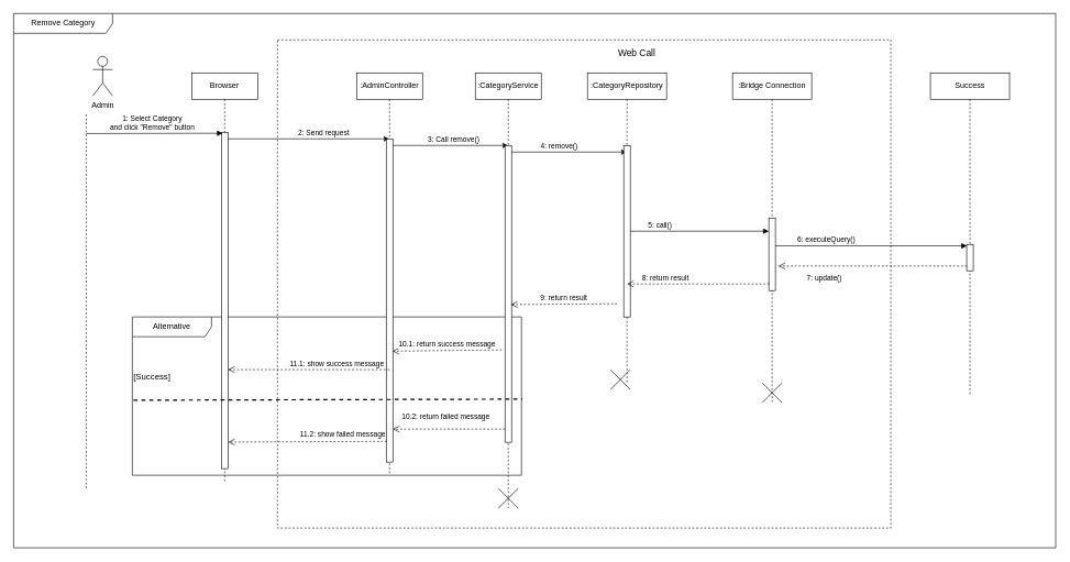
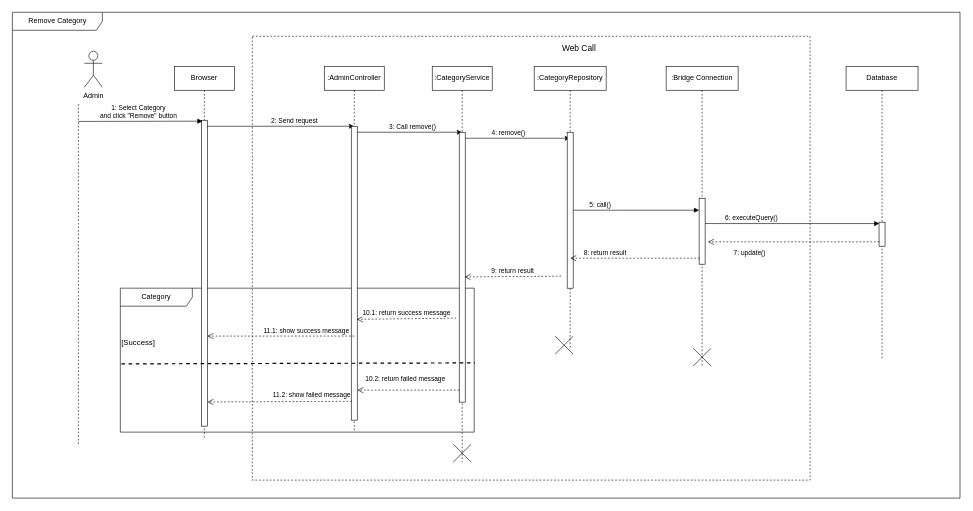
  <mxCell id="0" />
  <mxCell id="1" parent="0" />
  <mxCell id="2" value="Remove Category" style="shape=umlFrame;html=1;width=150" parent="1" vertex="1"><mxGeometry x="20" y="20" width="1580" height="810" as="geometry" /></mxCell>
  <mxCell id="3" value="" style="rounded=0;whiteSpace=wrap;html=1;shadow=0;glass=0;sketch=0;strokeWidth=1;gradientColor=none;fillColor=none;dashed=1;" parent="1" vertex="1"><mxGeometry x="420" y="60" width="930" height="740" as="geometry" /></mxCell>
- <mxCell id="4" value="Alternative" style="shape=umlFrame;whiteSpace=wrap;html=1;width=120" parent="1" vertex="1"><mxGeometry x="200" y="480" width="590" height="240" as="geometry" /></mxCell>
+ <mxCell id="4" value="Category" style="shape=umlFrame;whiteSpace=wrap;html=1;width=120" parent="1" vertex="1"><mxGeometry x="200" y="480" width="590" height="240" as="geometry" /></mxCell>
  <mxCell id="5" value="" style="rounded=0;orthogonalLoop=1;jettySize=auto;html=1;" parent="1" source="7" target="12" edge="1"><mxGeometry relative="1" as="geometry"><Array as="points"><mxPoint x="490" y="210" /></Array></mxGeometry></mxCell>
  <mxCell id="6" value="2: Send request" style="edgeLabel;html=1;align=center;verticalAlign=middle;resizable=0;points=[];" parent="5" vertex="1" connectable="0"><mxGeometry x="0.185" y="1" relative="1" as="geometry"><mxPoint x="2" y="-9" as="offset" /></mxGeometry></mxCell>
  <mxCell id="7" value="Browser" style="shape=umlLifeline;perimeter=lifelinePerimeter;whiteSpace=wrap;html=1;container=1;collapsible=0;recursiveResize=0;outlineConnect=0;" parent="1" vertex="1"><mxGeometry x="290" y="110" width="100" height="620" as="geometry" /></mxCell>
  <mxCell id="8" value="" style="html=1;points=[];perimeter=orthogonalPerimeter;" parent="7" vertex="1"><mxGeometry x="45" y="90" width="10" height="510" as="geometry" /></mxCell>
  <mxCell id="9" value="1: Select Category&lt;br&gt;and click &quot;Remove&quot; button" style="verticalAlign=bottom;endArrow=block;entryX=0.2;entryY=0.003;entryDx=0;entryDy=0;entryPerimeter=0;align=center;html=1;labelPosition=center;verticalLabelPosition=top;width=50;jumpStyle=sharp;" parent="1" target="8" edge="1"><mxGeometry x="-0.034" width="80" relative="1" as="geometry"><mxPoint x="130" y="202" as="sourcePoint" /><mxPoint x="430" y="222" as="targetPoint" /><mxPoint as="offset" /></mxGeometry></mxCell>
  <mxCell id="10" value="" style="edgeStyle=none;rounded=0;orthogonalLoop=1;jettySize=auto;html=1;" parent="1" source="12" target="16" edge="1"><mxGeometry relative="1" as="geometry"><Array as="points"><mxPoint x="680" y="220" /></Array></mxGeometry></mxCell>
  <mxCell id="11" value="3: Call remove()" style="edgeLabel;html=1;align=center;verticalAlign=middle;resizable=0;points=[];" parent="10" vertex="1" connectable="0"><mxGeometry x="-0.267" y="1" relative="1" as="geometry"><mxPoint x="31.26" y="-9" as="offset" /></mxGeometry></mxCell>
  <mxCell id="12" value=":AdminController" style="shape=umlLifeline;perimeter=lifelinePerimeter;whiteSpace=wrap;html=1;container=1;collapsible=0;recursiveResize=0;outlineConnect=0;" parent="1" vertex="1"><mxGeometry x="540" y="110" width="100" height="610" as="geometry" /></mxCell>
  <mxCell id="13" value="" style="html=1;points=[];perimeter=orthogonalPerimeter;" parent="12" vertex="1"><mxGeometry x="45" y="100" width="10" height="490" as="geometry" /></mxCell>
  <mxCell id="14" value="" style="edgeStyle=none;rounded=0;orthogonalLoop=1;jettySize=auto;html=1;" parent="1" source="16" target="19" edge="1"><mxGeometry relative="1" as="geometry"><Array as="points"><mxPoint x="870" y="230" /></Array></mxGeometry></mxCell>
  <mxCell id="15" value="4: remove()" style="edgeLabel;html=1;align=center;verticalAlign=middle;resizable=0;points=[];" parent="14" vertex="1" connectable="0"><mxGeometry x="-0.147" y="1" relative="1" as="geometry"><mxPoint y="-9" as="offset" /></mxGeometry></mxCell>
  <mxCell id="16" value=":CategoryService" style="shape=umlLifeline;perimeter=lifelinePerimeter;whiteSpace=wrap;html=1;container=1;collapsible=0;recursiveResize=0;outlineConnect=0;" parent="1" vertex="1"><mxGeometry x="720" y="110" width="100" height="660" as="geometry" /></mxCell>
  <mxCell id="17" value="" style="html=1;points=[];perimeter=orthogonalPerimeter;" parent="16" vertex="1"><mxGeometry x="45" y="110" width="10" height="450" as="geometry" /></mxCell>
  <mxCell id="18" value="" style="shape=umlDestroy;whiteSpace=wrap;html=1;strokeWidth=1;rounded=0;shadow=0;glass=0;sketch=0;fillColor=#ffffff;gradientColor=none;" parent="16" vertex="1"><mxGeometry x="35" y="630" width="30" height="30" as="geometry" /></mxCell>
  <mxCell id="19" value=":CategoryRepository" style="shape=umlLifeline;perimeter=lifelinePerimeter;whiteSpace=wrap;html=1;container=1;collapsible=0;recursiveResize=0;outlineConnect=0;" parent="1" vertex="1"><mxGeometry x="890" y="110" width="120" height="470" as="geometry" /></mxCell>
  <mxCell id="20" value="" style="html=1;points=[];perimeter=orthogonalPerimeter;" parent="19" vertex="1"><mxGeometry x="55" y="110" width="10" height="260" as="geometry" /></mxCell>
  <mxCell id="21" value=":Bridge Connection" style="shape=umlLifeline;perimeter=lifelinePerimeter;whiteSpace=wrap;html=1;container=1;collapsible=0;recursiveResize=0;outlineConnect=0;" parent="1" vertex="1"><mxGeometry x="1110" y="110" width="120" height="500" as="geometry" /></mxCell>
  <mxCell id="22" value="" style="html=1;points=[];perimeter=orthogonalPerimeter;" parent="21" vertex="1"><mxGeometry x="55" y="220" width="10" height="110" as="geometry" /></mxCell>
  <mxCell id="23" value="" style="shape=umlDestroy;whiteSpace=wrap;html=1;strokeWidth=1;rounded=0;shadow=0;glass=0;sketch=0;fillColor=#ffffff;gradientColor=none;" parent="21" vertex="1"><mxGeometry x="45" y="470" width="30" height="30" as="geometry" /></mxCell>
  <mxCell id="24" value="5: call()" style="html=1;verticalAlign=bottom;endArrow=block;" parent="1" source="20" target="22" edge="1"><mxGeometry x="-0.575" width="80" relative="1" as="geometry"><mxPoint x="1010" y="370" as="sourcePoint" /><mxPoint x="1090" y="370" as="targetPoint" /><Array as="points"><mxPoint x="1020" y="350" /></Array><mxPoint as="offset" /></mxGeometry></mxCell>
- <mxCell id="25" value="Success" style="shape=umlLifeline;perimeter=lifelinePerimeter;whiteSpace=wrap;html=1;container=1;collapsible=0;recursiveResize=0;outlineConnect=0;" parent="1" vertex="1"><mxGeometry x="1410" y="110" width="120" height="490" as="geometry" /></mxCell>
+ <mxCell id="25" value="Database" style="shape=umlLifeline;perimeter=lifelinePerimeter;whiteSpace=wrap;html=1;container=1;collapsible=0;recursiveResize=0;outlineConnect=0;" parent="1" vertex="1"><mxGeometry x="1410" y="110" width="120" height="490" as="geometry" /></mxCell>
  <mxCell id="26" value="" style="html=1;points=[];perimeter=orthogonalPerimeter;" parent="25" vertex="1"><mxGeometry x="55" y="260" width="10" height="40" as="geometry" /></mxCell>
  <mxCell id="27" value="6: executeQuery()" style="html=1;verticalAlign=bottom;endArrow=block;entryX=0.047;entryY=0.055;entryDx=0;entryDy=0;entryPerimeter=0;" parent="1" source="22" target="26" edge="1"><mxGeometry x="-0.477" width="80" relative="1" as="geometry"><mxPoint x="1280" y="320" as="sourcePoint" /><mxPoint x="1360" y="320" as="targetPoint" /><mxPoint x="1" as="offset" /></mxGeometry></mxCell>
  <mxCell id="28" value="7: update()" style="html=1;verticalAlign=bottom;endArrow=open;dashed=1;endSize=8;entryX=1.459;entryY=0.661;entryDx=0;entryDy=0;entryPerimeter=0;exitX=0.047;exitY=0.818;exitDx=0;exitDy=0;exitPerimeter=0;" parent="1" source="26" target="22" edge="1"><mxGeometry x="0.51" y="27" relative="1" as="geometry"><mxPoint x="1540" y="416" as="sourcePoint" /><mxPoint x="1300" y="320" as="targetPoint" /><mxPoint as="offset" /></mxGeometry></mxCell>
  <mxCell id="29" value="8: return result" style="html=1;verticalAlign=bottom;endArrow=open;dashed=1;endSize=8;exitX=0.1;exitY=0.909;exitDx=0;exitDy=0;exitPerimeter=0;" parent="1" source="22" edge="1"><mxGeometry x="0.463" relative="1" as="geometry"><mxPoint x="1200" y="390" as="sourcePoint" /><mxPoint x="950" y="430" as="targetPoint" /><Array as="points" /><mxPoint as="offset" /></mxGeometry></mxCell>
  <mxCell id="30" value="9: return result" style="html=1;verticalAlign=bottom;endArrow=open;dashed=1;endSize=8;entryX=0.9;entryY=0.536;entryDx=0;entryDy=0;entryPerimeter=0;" parent="1" target="17" edge="1"><mxGeometry relative="1" as="geometry"><mxPoint x="935" y="460" as="sourcePoint" /><mxPoint x="780" y="463" as="targetPoint" /></mxGeometry></mxCell>
  <mxCell id="31" value="" style="endArrow=none;dashed=1;html=1;entryX=1.002;entryY=0.519;entryDx=0;entryDy=0;entryPerimeter=0;strokeWidth=2;exitX=0.003;exitY=0.526;exitDx=0;exitDy=0;exitPerimeter=0;" parent="1" source="4" edge="1"><mxGeometry width="50" height="50" relative="1" as="geometry"><mxPoint x="258" y="605" as="sourcePoint" /><mxPoint x="791.3" y="604.56" as="targetPoint" /></mxGeometry></mxCell>
  <mxCell id="32" value="10.1: return success message" style="html=1;verticalAlign=bottom;endArrow=open;dashed=1;endSize=8;strokeWidth=1;exitX=0.954;exitY=0.208;exitDx=0;exitDy=0;exitPerimeter=0;entryX=0.929;entryY=0.657;entryDx=0;entryDy=0;entryPerimeter=0;" parent="1" target="13" edge="1"><mxGeometry relative="1" as="geometry"><mxPoint x="760.1" y="529.92" as="sourcePoint" /><mxPoint x="530" y="600" as="targetPoint" /><Array as="points" /></mxGeometry></mxCell>
  <mxCell id="33" value="10.2: return failed message" style="html=1;verticalAlign=bottom;endArrow=open;dashed=1;endSize=8;strokeWidth=1;" parent="1" source="17" target="13" edge="1"><mxGeometry x="0.056" y="-10" relative="1" as="geometry"><mxPoint x="770.1" y="539.92" as="sourcePoint" /><mxPoint x="594.29" y="541.93" as="targetPoint" /><Array as="points"><mxPoint x="660" y="650" /></Array><mxPoint as="offset" /></mxGeometry></mxCell>
  <mxCell id="34" value="11.1: show success message" style="html=1;verticalAlign=bottom;endArrow=open;dashed=1;endSize=8;strokeWidth=1;exitX=0.5;exitY=0.714;exitDx=0;exitDy=0;exitPerimeter=0;" parent="1" source="13" target="8" edge="1"><mxGeometry x="-0.347" relative="1" as="geometry"><mxPoint x="490" y="540" as="sourcePoint" /><mxPoint x="410" y="540" as="targetPoint" /><mxPoint as="offset" /></mxGeometry></mxCell>
  <mxCell id="35" value="11.2: show failed message" style="html=1;verticalAlign=bottom;endArrow=open;dashed=1;endSize=8;strokeWidth=1;exitX=0.106;exitY=0.936;exitDx=0;exitDy=0;exitPerimeter=0;entryX=1.033;entryY=0.921;entryDx=0;entryDy=0;entryPerimeter=0;" parent="1" source="13" target="8" edge="1"><mxGeometry x="-0.444" y="-2" relative="1" as="geometry"><mxPoint x="490" y="540" as="sourcePoint" /><mxPoint x="348" y="666" as="targetPoint" /><mxPoint as="offset" /></mxGeometry></mxCell>
  <mxCell id="36" value="" style="shape=umlDestroy;whiteSpace=wrap;html=1;strokeWidth=1;rounded=0;shadow=0;glass=0;sketch=0;fillColor=#ffffff;gradientColor=none;" parent="1" vertex="1"><mxGeometry x="925" y="560" width="30" height="30" as="geometry" /></mxCell>
  <mxCell id="37" value="&lt;font style=&quot;font-size: 14px&quot;&gt;Web Call&lt;/font&gt;" style="text;html=1;strokeColor=none;fillColor=none;align=center;verticalAlign=middle;whiteSpace=wrap;rounded=0;shadow=0;glass=0;dashed=1;sketch=0;" parent="1" vertex="1"><mxGeometry x="925" y="70" width="80" height="20" as="geometry" /></mxCell>
  <mxCell id="38" value="&lt;font style=&quot;font-size: 13px&quot;&gt;[&lt;font style=&quot;font-size: 13px&quot;&gt;Success&lt;/font&gt;]&lt;/font&gt;" style="text;html=1;strokeColor=none;fillColor=none;align=center;verticalAlign=middle;whiteSpace=wrap;rounded=0;shadow=0;glass=0;dashed=1;sketch=0;" parent="1" vertex="1"><mxGeometry x="210" y="560" width="40" height="20" as="geometry" /></mxCell>
  <mxCell id="39" value="" style="endArrow=none;dashed=1;html=1;strokeWidth=1;align=center;" parent="1" edge="1"><mxGeometry width="50" height="50" relative="1" as="geometry"><mxPoint x="130" y="740" as="sourcePoint" /><mxPoint x="130" y="170" as="targetPoint" /></mxGeometry></mxCell>
  <mxCell id="40" value="Admin" style="shape=umlActor;verticalLabelPosition=bottom;verticalAlign=top;html=1;outlineConnect=0;rounded=0;shadow=0;glass=0;sketch=0;strokeWidth=1;fillColor=none;gradientColor=none;" parent="1" vertex="1"><mxGeometry x="140" y="85" width="30" height="60" as="geometry" /></mxCell>
